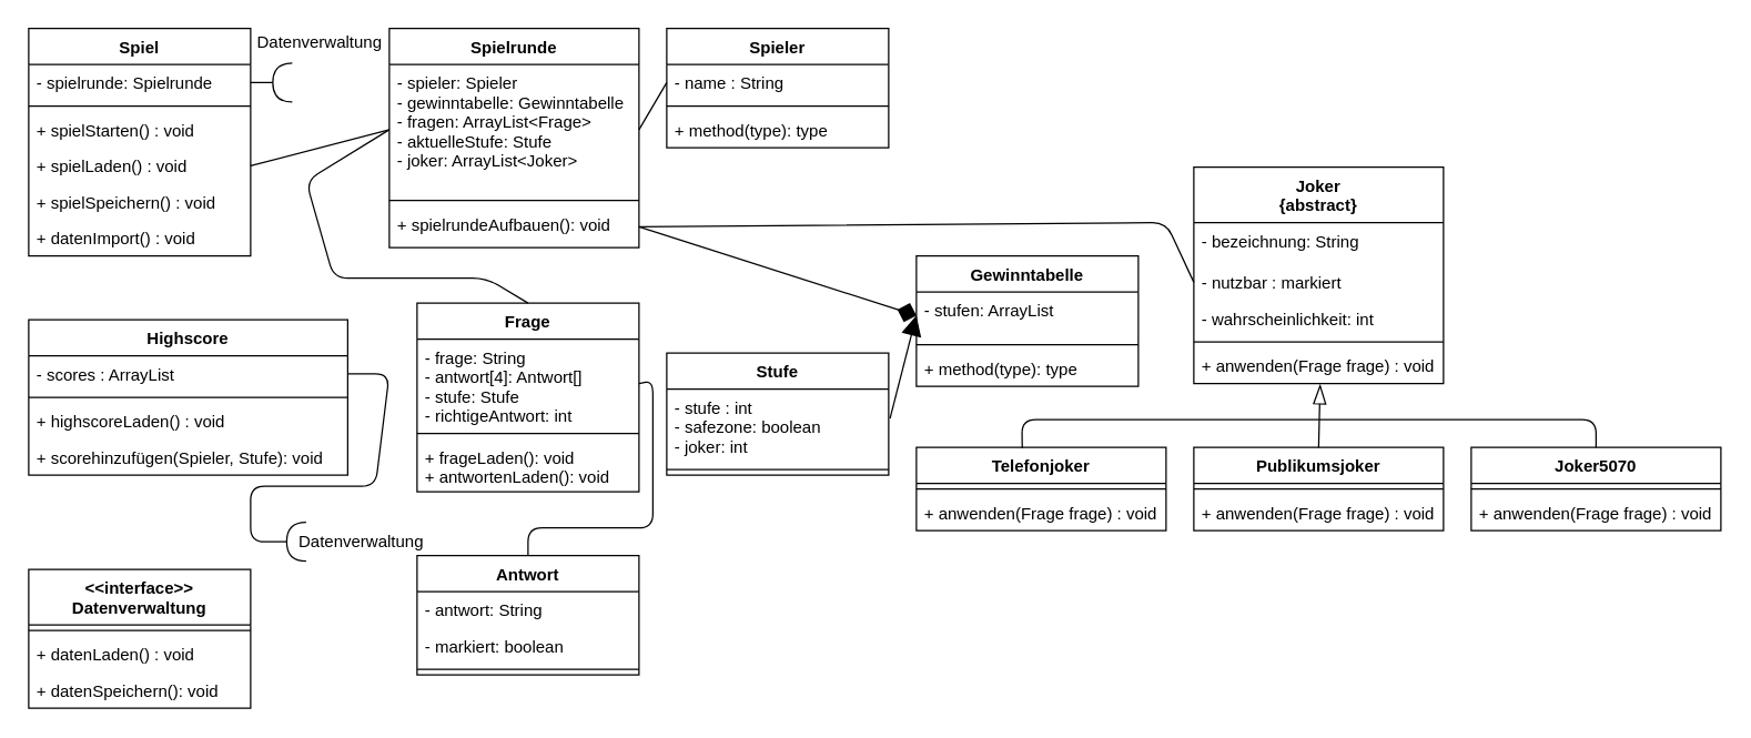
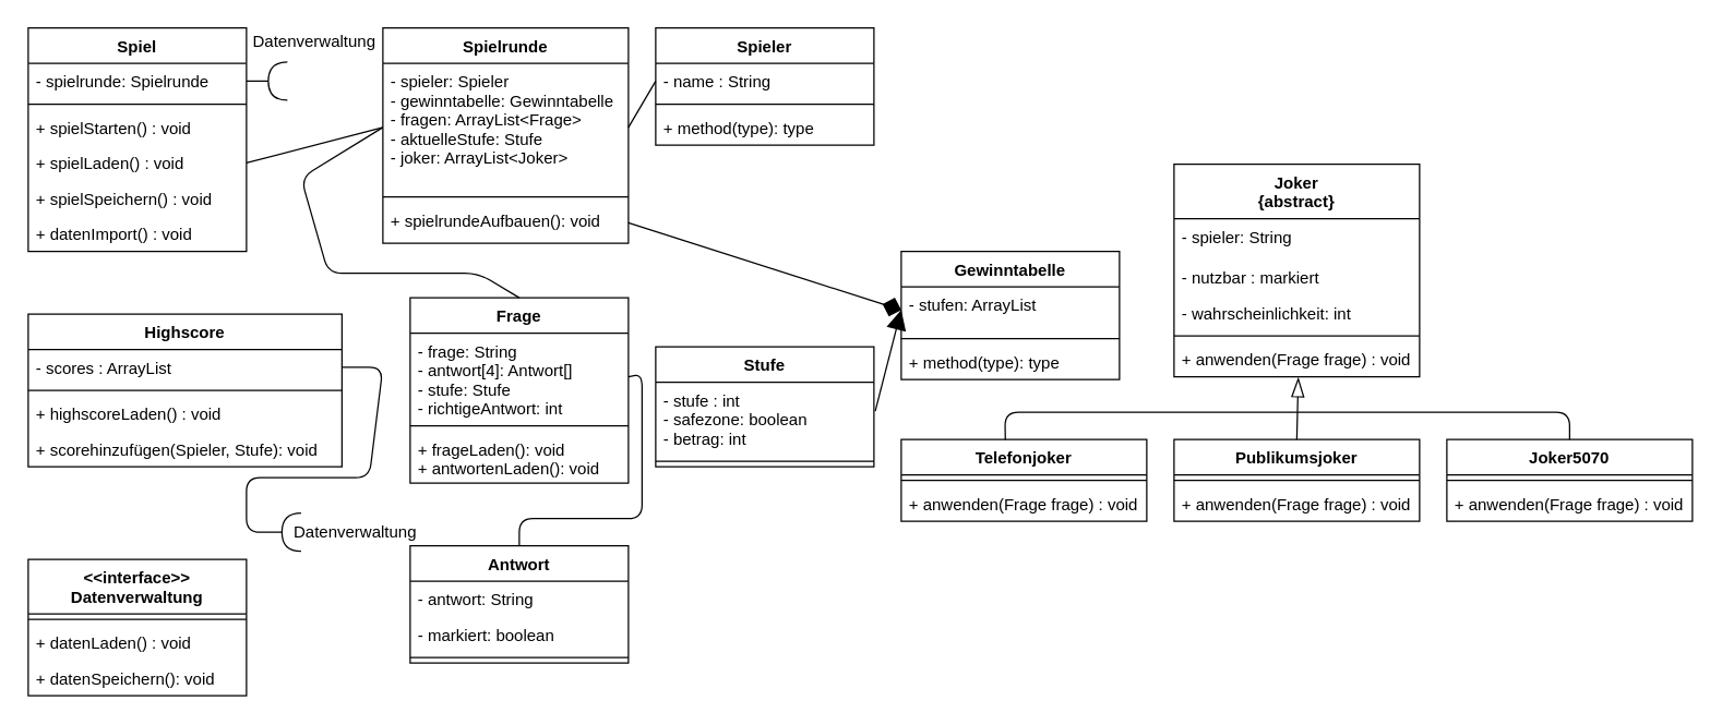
  <mxCell id="0" />
  <mxCell id="1" parent="0" />
  <mxCell id="2" value="Frage" style="swimlane;fontStyle=1;align=center;verticalAlign=top;childLayout=stackLayout;horizontal=1;startSize=26;horizontalStack=0;resizeParent=1;resizeParentMax=0;resizeLast=0;collapsible=1;marginBottom=0;" vertex="1" parent="1"><mxGeometry x="300" y="218" width="160" height="136" as="geometry" /></mxCell>
  <mxCell id="3" value="- frage: String&#10;- antwort[4]: Antwort[]&#10;- stufe: Stufe&#10;- richtigeAntwort: int&#10;" style="text;strokeColor=none;fillColor=none;align=left;verticalAlign=top;spacingLeft=4;spacingRight=4;overflow=hidden;rotatable=0;points=[[0,0.5],[1,0.5]];portConstraint=eastwest;" vertex="1" parent="2"><mxGeometry y="26" width="160" height="64" as="geometry" /></mxCell>
  <mxCell id="4" value="" style="line;strokeWidth=1;fillColor=none;align=left;verticalAlign=middle;spacingTop=-1;spacingLeft=3;spacingRight=3;rotatable=0;labelPosition=right;points=[];portConstraint=eastwest;" vertex="1" parent="2"><mxGeometry y="90" width="160" height="8" as="geometry" /></mxCell>
  <mxCell id="5" value="+ frageLaden(): void&#10;+ antwortenLaden(): void&#10;" style="text;strokeColor=none;fillColor=none;align=left;verticalAlign=top;spacingLeft=4;spacingRight=4;overflow=hidden;rotatable=0;points=[[0,0.5],[1,0.5]];portConstraint=eastwest;" vertex="1" parent="2"><mxGeometry y="98" width="160" height="38" as="geometry" /></mxCell>
  <mxCell id="6" value="Stufe" style="swimlane;fontStyle=1;align=center;verticalAlign=top;childLayout=stackLayout;horizontal=1;startSize=26;horizontalStack=0;resizeParent=1;resizeParentMax=0;resizeLast=0;collapsible=1;marginBottom=0;" vertex="1" parent="1"><mxGeometry x="480" y="254" width="160" height="88" as="geometry" /></mxCell>
- <mxCell id="7" value="- stufe : int&#10;- safezone: boolean&#10;- joker: int" style="text;strokeColor=none;fillColor=none;align=left;verticalAlign=top;spacingLeft=4;spacingRight=4;overflow=hidden;rotatable=0;points=[[0,0.5],[1,0.5]];portConstraint=eastwest;" vertex="1" parent="6"><mxGeometry y="26" width="160" height="54" as="geometry" /></mxCell>
+ <mxCell id="7" value="- stufe : int&#10;- safezone: boolean&#10;- betrag: int" style="text;strokeColor=none;fillColor=none;align=left;verticalAlign=top;spacingLeft=4;spacingRight=4;overflow=hidden;rotatable=0;points=[[0,0.5],[1,0.5]];portConstraint=eastwest;" vertex="1" parent="6"><mxGeometry y="26" width="160" height="54" as="geometry" /></mxCell>
  <mxCell id="8" value="" style="line;strokeWidth=1;fillColor=none;align=left;verticalAlign=middle;spacingTop=-1;spacingLeft=3;spacingRight=3;rotatable=0;labelPosition=right;points=[];portConstraint=eastwest;" vertex="1" parent="6"><mxGeometry y="80" width="160" height="8" as="geometry" /></mxCell>
  <mxCell id="9" value="Gewinntabelle" style="swimlane;fontStyle=1;align=center;verticalAlign=top;childLayout=stackLayout;horizontal=1;startSize=26;horizontalStack=0;resizeParent=1;resizeParentMax=0;resizeLast=0;collapsible=1;marginBottom=0;" vertex="1" parent="1"><mxGeometry x="660" y="184" width="160" height="94" as="geometry" /></mxCell>
  <mxCell id="10" value="- stufen: ArrayList" style="text;strokeColor=none;fillColor=none;align=left;verticalAlign=top;spacingLeft=4;spacingRight=4;overflow=hidden;rotatable=0;points=[[0,0.5],[1,0.5]];portConstraint=eastwest;" vertex="1" parent="9"><mxGeometry y="26" width="160" height="34" as="geometry" /></mxCell>
  <mxCell id="11" value="" style="line;strokeWidth=1;fillColor=none;align=left;verticalAlign=middle;spacingTop=-1;spacingLeft=3;spacingRight=3;rotatable=0;labelPosition=right;points=[];portConstraint=eastwest;" vertex="1" parent="9"><mxGeometry y="60" width="160" height="8" as="geometry" /></mxCell>
  <mxCell id="12" value="+ method(type): type" style="text;strokeColor=none;fillColor=none;align=left;verticalAlign=top;spacingLeft=4;spacingRight=4;overflow=hidden;rotatable=0;points=[[0,0.5],[1,0.5]];portConstraint=eastwest;" vertex="1" parent="9"><mxGeometry y="68" width="160" height="26" as="geometry" /></mxCell>
  <mxCell id="13" value="Spielrunde" style="swimlane;fontStyle=1;align=center;verticalAlign=top;childLayout=stackLayout;horizontal=1;startSize=26;horizontalStack=0;resizeParent=1;resizeParentMax=0;resizeLast=0;collapsible=1;marginBottom=0;" vertex="1" parent="1"><mxGeometry x="280" y="20" width="180" height="158" as="geometry" /></mxCell>
  <mxCell id="14" value="- spieler: Spieler&#10;- gewinntabelle: Gewinntabelle&#10;- fragen: ArrayList&lt;Frage&gt;&#10;- aktuelleStufe: Stufe&#10;- joker: ArrayList&lt;Joker&gt;&#10;" style="text;strokeColor=none;fillColor=none;align=left;verticalAlign=top;spacingLeft=4;spacingRight=4;overflow=hidden;rotatable=0;points=[[0,0.5],[1,0.5]];portConstraint=eastwest;" vertex="1" parent="13"><mxGeometry y="26" width="180" height="94" as="geometry" /></mxCell>
  <mxCell id="15" value="" style="line;strokeWidth=1;fillColor=none;align=left;verticalAlign=middle;spacingTop=-1;spacingLeft=3;spacingRight=3;rotatable=0;labelPosition=right;points=[];portConstraint=eastwest;" vertex="1" parent="13"><mxGeometry y="120" width="180" height="8" as="geometry" /></mxCell>
  <mxCell id="16" value="+ spielrundeAufbauen(): void&#10;" style="text;strokeColor=none;fillColor=none;align=left;verticalAlign=top;spacingLeft=4;spacingRight=4;overflow=hidden;rotatable=0;points=[[0,0.5],[1,0.5]];portConstraint=eastwest;" vertex="1" parent="13"><mxGeometry y="128" width="180" height="30" as="geometry" /></mxCell>
  <mxCell id="17" value="Joker&#10;{abstract}" style="swimlane;fontStyle=1;align=center;verticalAlign=top;childLayout=stackLayout;horizontal=1;startSize=40;horizontalStack=0;resizeParent=1;resizeParentMax=0;resizeLast=0;collapsible=1;marginBottom=0;" vertex="1" parent="1"><mxGeometry x="860" y="120" width="180" height="156" as="geometry"><mxRectangle x="480" y="240" width="90" height="30" as="alternateBounds" /></mxGeometry></mxCell>
- <mxCell id="18" value="- bezeichnung: String" style="text;strokeColor=none;fillColor=none;align=left;verticalAlign=top;spacingLeft=4;spacingRight=4;overflow=hidden;rotatable=0;points=[[0,0.5],[1,0.5]];portConstraint=eastwest;" vertex="1" parent="17"><mxGeometry y="40" width="180" height="30" as="geometry" /></mxCell>
+ <mxCell id="18" value="- spieler: String" style="text;strokeColor=none;fillColor=none;align=left;verticalAlign=top;spacingLeft=4;spacingRight=4;overflow=hidden;rotatable=0;points=[[0,0.5],[1,0.5]];portConstraint=eastwest;" vertex="1" parent="17"><mxGeometry y="40" width="180" height="30" as="geometry" /></mxCell>
  <mxCell id="19" value="- nutzbar : markiert" style="text;strokeColor=none;fillColor=none;align=left;verticalAlign=top;spacingLeft=4;spacingRight=4;overflow=hidden;rotatable=0;points=[[0,0.5],[1,0.5]];portConstraint=eastwest;" vertex="1" parent="17"><mxGeometry y="70" width="180" height="26" as="geometry" /></mxCell>
  <mxCell id="20" value="- wahrscheinlichkeit: int" style="text;strokeColor=none;fillColor=none;align=left;verticalAlign=top;spacingLeft=4;spacingRight=4;overflow=hidden;rotatable=0;points=[[0,0.5],[1,0.5]];portConstraint=eastwest;" vertex="1" parent="17"><mxGeometry y="96" width="180" height="26" as="geometry" /></mxCell>
  <mxCell id="21" value="" style="line;strokeWidth=1;fillColor=none;align=left;verticalAlign=middle;spacingTop=-1;spacingLeft=3;spacingRight=3;rotatable=0;labelPosition=right;points=[];portConstraint=eastwest;" vertex="1" parent="17"><mxGeometry y="122" width="180" height="8" as="geometry" /></mxCell>
  <mxCell id="22" value="+ anwenden(Frage frage) : void" style="text;strokeColor=none;fillColor=none;align=left;verticalAlign=top;spacingLeft=4;spacingRight=4;overflow=hidden;rotatable=0;points=[[0,0.5],[1,0.5]];portConstraint=eastwest;" vertex="1" parent="17"><mxGeometry y="130" width="180" height="26" as="geometry" /></mxCell>
  <mxCell id="23" value="Spieler" style="swimlane;fontStyle=1;align=center;verticalAlign=top;childLayout=stackLayout;horizontal=1;startSize=26;horizontalStack=0;resizeParent=1;resizeParentMax=0;resizeLast=0;collapsible=1;marginBottom=0;" vertex="1" parent="1"><mxGeometry x="480" y="20" width="160" height="86" as="geometry" /></mxCell>
  <mxCell id="24" value="- name : String" style="text;strokeColor=none;fillColor=none;align=left;verticalAlign=top;spacingLeft=4;spacingRight=4;overflow=hidden;rotatable=0;points=[[0,0.5],[1,0.5]];portConstraint=eastwest;" vertex="1" parent="23"><mxGeometry y="26" width="160" height="26" as="geometry" /></mxCell>
  <mxCell id="25" value="" style="line;strokeWidth=1;fillColor=none;align=left;verticalAlign=middle;spacingTop=-1;spacingLeft=3;spacingRight=3;rotatable=0;labelPosition=right;points=[];portConstraint=eastwest;" vertex="1" parent="23"><mxGeometry y="52" width="160" height="8" as="geometry" /></mxCell>
  <mxCell id="26" value="+ method(type): type" style="text;strokeColor=none;fillColor=none;align=left;verticalAlign=top;spacingLeft=4;spacingRight=4;overflow=hidden;rotatable=0;points=[[0,0.5],[1,0.5]];portConstraint=eastwest;" vertex="1" parent="23"><mxGeometry y="60" width="160" height="26" as="geometry" /></mxCell>
  <mxCell id="27" value="Publikumsjoker" style="swimlane;fontStyle=1;align=center;verticalAlign=top;childLayout=stackLayout;horizontal=1;startSize=26;horizontalStack=0;resizeParent=1;resizeParentMax=0;resizeLast=0;collapsible=1;marginBottom=0;" vertex="1" parent="1"><mxGeometry x="860" y="322" width="180" height="60" as="geometry" /></mxCell>
  <mxCell id="28" value="" style="line;strokeWidth=1;fillColor=none;align=left;verticalAlign=middle;spacingTop=-1;spacingLeft=3;spacingRight=3;rotatable=0;labelPosition=right;points=[];portConstraint=eastwest;" vertex="1" parent="27"><mxGeometry y="26" width="180" height="8" as="geometry" /></mxCell>
  <mxCell id="29" value="+ anwenden(Frage frage) : void" style="text;strokeColor=none;fillColor=none;align=left;verticalAlign=top;spacingLeft=4;spacingRight=4;overflow=hidden;rotatable=0;points=[[0,0.5],[1,0.5]];portConstraint=eastwest;" vertex="1" parent="27"><mxGeometry y="34" width="180" height="26" as="geometry" /></mxCell>
  <mxCell id="30" value="Telefonjoker" style="swimlane;fontStyle=1;align=center;verticalAlign=top;childLayout=stackLayout;horizontal=1;startSize=26;horizontalStack=0;resizeParent=1;resizeParentMax=0;resizeLast=0;collapsible=1;marginBottom=0;" vertex="1" parent="1"><mxGeometry x="660" y="322" width="180" height="60" as="geometry" /></mxCell>
  <mxCell id="31" value="" style="line;strokeWidth=1;fillColor=none;align=left;verticalAlign=middle;spacingTop=-1;spacingLeft=3;spacingRight=3;rotatable=0;labelPosition=right;points=[];portConstraint=eastwest;" vertex="1" parent="30"><mxGeometry y="26" width="180" height="8" as="geometry" /></mxCell>
  <mxCell id="32" value="+ anwenden(Frage frage) : void" style="text;strokeColor=none;fillColor=none;align=left;verticalAlign=top;spacingLeft=4;spacingRight=4;overflow=hidden;rotatable=0;points=[[0,0.5],[1,0.5]];portConstraint=eastwest;" vertex="1" parent="30"><mxGeometry y="34" width="180" height="26" as="geometry" /></mxCell>
  <mxCell id="33" value="Joker5070" style="swimlane;fontStyle=1;align=center;verticalAlign=top;childLayout=stackLayout;horizontal=1;startSize=26;horizontalStack=0;resizeParent=1;resizeParentMax=0;resizeLast=0;collapsible=1;marginBottom=0;" vertex="1" parent="1"><mxGeometry x="1060" y="322" width="180" height="60" as="geometry" /></mxCell>
  <mxCell id="34" value="" style="line;strokeWidth=1;fillColor=none;align=left;verticalAlign=middle;spacingTop=-1;spacingLeft=3;spacingRight=3;rotatable=0;labelPosition=right;points=[];portConstraint=eastwest;" vertex="1" parent="33"><mxGeometry y="26" width="180" height="8" as="geometry" /></mxCell>
  <mxCell id="35" value="+ anwenden(Frage frage) : void" style="text;strokeColor=none;fillColor=none;align=left;verticalAlign=top;spacingLeft=4;spacingRight=4;overflow=hidden;rotatable=0;points=[[0,0.5],[1,0.5]];portConstraint=eastwest;" vertex="1" parent="33"><mxGeometry y="34" width="180" height="26" as="geometry" /></mxCell>
  <mxCell id="36" value="Antwort" style="swimlane;fontStyle=1;align=center;verticalAlign=top;childLayout=stackLayout;horizontal=1;startSize=26;horizontalStack=0;resizeParent=1;resizeParentMax=0;resizeLast=0;collapsible=1;marginBottom=0;" vertex="1" parent="1"><mxGeometry x="300" y="400" width="160" height="86" as="geometry" /></mxCell>
  <mxCell id="37" value="- antwort: String" style="text;strokeColor=none;fillColor=none;align=left;verticalAlign=top;spacingLeft=4;spacingRight=4;overflow=hidden;rotatable=0;points=[[0,0.5],[1,0.5]];portConstraint=eastwest;" vertex="1" parent="36"><mxGeometry y="26" width="160" height="26" as="geometry" /></mxCell>
  <mxCell id="38" value="- markiert: boolean" style="text;strokeColor=none;fillColor=none;align=left;verticalAlign=top;spacingLeft=4;spacingRight=4;overflow=hidden;rotatable=0;points=[[0,0.5],[1,0.5]];portConstraint=eastwest;" vertex="1" parent="36"><mxGeometry y="52" width="160" height="26" as="geometry" /></mxCell>
  <mxCell id="39" value="" style="line;strokeWidth=1;fillColor=none;align=left;verticalAlign=middle;spacingTop=-1;spacingLeft=3;spacingRight=3;rotatable=0;labelPosition=right;points=[];portConstraint=eastwest;" vertex="1" parent="36"><mxGeometry y="78" width="160" height="8" as="geometry" /></mxCell>
  <mxCell id="40" value="&lt;&lt;interface&gt;&gt;&#10;Datenverwaltung" style="swimlane;fontStyle=1;align=center;verticalAlign=top;childLayout=stackLayout;horizontal=1;startSize=40;horizontalStack=0;resizeParent=1;resizeParentMax=0;resizeLast=0;collapsible=1;marginBottom=0;" vertex="1" parent="1"><mxGeometry x="20" y="410" width="160" height="100" as="geometry" /></mxCell>
  <mxCell id="41" value="" style="line;strokeWidth=1;fillColor=none;align=left;verticalAlign=middle;spacingTop=-1;spacingLeft=3;spacingRight=3;rotatable=0;labelPosition=right;points=[];portConstraint=eastwest;" vertex="1" parent="40"><mxGeometry y="40" width="160" height="8" as="geometry" /></mxCell>
  <mxCell id="42" value="+ datenLaden() : void" style="text;strokeColor=none;fillColor=none;align=left;verticalAlign=top;spacingLeft=4;spacingRight=4;overflow=hidden;rotatable=0;points=[[0,0.5],[1,0.5]];portConstraint=eastwest;" vertex="1" parent="40"><mxGeometry y="48" width="160" height="26" as="geometry" /></mxCell>
  <mxCell id="43" value="+ datenSpeichern(): void" style="text;strokeColor=none;fillColor=none;align=left;verticalAlign=top;spacingLeft=4;spacingRight=4;overflow=hidden;rotatable=0;points=[[0,0.5],[1,0.5]];portConstraint=eastwest;" vertex="1" parent="40"><mxGeometry y="74" width="160" height="26" as="geometry" /></mxCell>
  <mxCell id="44" value="Highscore" style="swimlane;fontStyle=1;align=center;verticalAlign=top;childLayout=stackLayout;horizontal=1;startSize=26;horizontalStack=0;resizeParent=1;resizeParentMax=0;resizeLast=0;collapsible=1;marginBottom=0;" vertex="1" parent="1"><mxGeometry x="20" y="230" width="230" height="112" as="geometry" /></mxCell>
  <mxCell id="45" value="- scores : ArrayList" style="text;strokeColor=none;fillColor=none;align=left;verticalAlign=top;spacingLeft=4;spacingRight=4;overflow=hidden;rotatable=0;points=[[0,0.5],[1,0.5]];portConstraint=eastwest;" vertex="1" parent="44"><mxGeometry y="26" width="230" height="26" as="geometry" /></mxCell>
  <mxCell id="46" value="" style="line;strokeWidth=1;fillColor=none;align=left;verticalAlign=middle;spacingTop=-1;spacingLeft=3;spacingRight=3;rotatable=0;labelPosition=right;points=[];portConstraint=eastwest;" vertex="1" parent="44"><mxGeometry y="52" width="230" height="8" as="geometry" /></mxCell>
  <mxCell id="47" value="+ highscoreLaden() : void" style="text;strokeColor=none;fillColor=none;align=left;verticalAlign=top;spacingLeft=4;spacingRight=4;overflow=hidden;rotatable=0;points=[[0,0.5],[1,0.5]];portConstraint=eastwest;" vertex="1" parent="44"><mxGeometry y="60" width="230" height="26" as="geometry" /></mxCell>
  <mxCell id="48" value="+ scorehinzufügen(Spieler, Stufe): void" style="text;strokeColor=none;fillColor=none;align=left;verticalAlign=top;spacingLeft=4;spacingRight=4;overflow=hidden;rotatable=0;points=[[0,0.5],[1,0.5]];portConstraint=eastwest;" vertex="1" parent="44"><mxGeometry y="86" width="230" height="26" as="geometry" /></mxCell>
  <mxCell id="49" value="" style="endArrow=blockThin;html=1;exitX=0.5;exitY=0;exitDx=0;exitDy=0;entryX=0.506;entryY=1.019;entryDx=0;entryDy=0;entryPerimeter=0;endFill=0;endSize=12;" edge="1" parent="1" source="27" target="22"><mxGeometry width="50" height="50" relative="1" as="geometry"><mxPoint x="1020" y="212" as="sourcePoint" /><mxPoint x="1070" y="162" as="targetPoint" /></mxGeometry></mxCell>
  <mxCell id="50" value="" style="endArrow=none;html=1;endSize=12;exitX=0.424;exitY=0.008;exitDx=0;exitDy=0;exitPerimeter=0;" edge="1" parent="1" source="30"><mxGeometry width="50" height="50" relative="1" as="geometry"><mxPoint x="1020" y="212" as="sourcePoint" /><mxPoint x="950" y="302" as="targetPoint" /><Array as="points"><mxPoint x="736" y="302" /></Array></mxGeometry></mxCell>
  <mxCell id="51" value="" style="endArrow=none;html=1;endSize=12;exitX=0.5;exitY=0;exitDx=0;exitDy=0;" edge="1" parent="1" source="33"><mxGeometry width="50" height="50" relative="1" as="geometry"><mxPoint x="1020" y="212" as="sourcePoint" /><mxPoint x="950" y="302" as="targetPoint" /><Array as="points"><mxPoint x="1150" y="302" /></Array></mxGeometry></mxCell>
  <mxCell id="52" value="Spiel" style="swimlane;fontStyle=1;align=center;verticalAlign=top;childLayout=stackLayout;horizontal=1;startSize=26;horizontalStack=0;resizeParent=1;resizeParentMax=0;resizeLast=0;collapsible=1;marginBottom=0;" vertex="1" parent="1"><mxGeometry x="20" y="20" width="160" height="164" as="geometry" /></mxCell>
  <mxCell id="53" value="- spielrunde: Spielrunde" style="text;strokeColor=none;fillColor=none;align=left;verticalAlign=top;spacingLeft=4;spacingRight=4;overflow=hidden;rotatable=0;points=[[0,0.5],[1,0.5]];portConstraint=eastwest;" vertex="1" parent="52"><mxGeometry y="26" width="160" height="26" as="geometry" /></mxCell>
  <mxCell id="54" value="" style="line;strokeWidth=1;fillColor=none;align=left;verticalAlign=middle;spacingTop=-1;spacingLeft=3;spacingRight=3;rotatable=0;labelPosition=right;points=[];portConstraint=eastwest;" vertex="1" parent="52"><mxGeometry y="52" width="160" height="8" as="geometry" /></mxCell>
  <mxCell id="55" value="+ spielStarten() : void" style="text;strokeColor=none;fillColor=none;align=left;verticalAlign=top;spacingLeft=4;spacingRight=4;overflow=hidden;rotatable=0;points=[[0,0.5],[1,0.5]];portConstraint=eastwest;" vertex="1" parent="52"><mxGeometry y="60" width="160" height="26" as="geometry" /></mxCell>
  <mxCell id="56" value="+ spielLaden() : void" style="text;strokeColor=none;fillColor=none;align=left;verticalAlign=top;spacingLeft=4;spacingRight=4;overflow=hidden;rotatable=0;points=[[0,0.5],[1,0.5]];portConstraint=eastwest;" vertex="1" parent="52"><mxGeometry y="86" width="160" height="26" as="geometry" /></mxCell>
  <mxCell id="57" value="+ spielSpeichern() : void" style="text;strokeColor=none;fillColor=none;align=left;verticalAlign=top;spacingLeft=4;spacingRight=4;overflow=hidden;rotatable=0;points=[[0,0.5],[1,0.5]];portConstraint=eastwest;" vertex="1" parent="52"><mxGeometry y="112" width="160" height="26" as="geometry" /></mxCell>
  <mxCell id="58" value="+ datenImport() : void" style="text;strokeColor=none;fillColor=none;align=left;verticalAlign=top;spacingLeft=4;spacingRight=4;overflow=hidden;rotatable=0;points=[[0,0.5],[1,0.5]];portConstraint=eastwest;" vertex="1" parent="52"><mxGeometry y="138" width="160" height="26" as="geometry" /></mxCell>
  <mxCell id="59" value="" style="endArrow=none;html=1;endSize=12;exitX=1;exitY=0.5;exitDx=0;exitDy=0;entryX=0;entryY=0.5;entryDx=0;entryDy=0;" edge="1" parent="1" source="56" target="14"><mxGeometry width="50" height="50" relative="1" as="geometry"><mxPoint x="410" y="230" as="sourcePoint" /><mxPoint x="460" y="180" as="targetPoint" /></mxGeometry></mxCell>
  <mxCell id="60" value="" style="endArrow=none;html=1;endSize=12;exitX=1;exitY=0.5;exitDx=0;exitDy=0;entryX=0;entryY=0.5;entryDx=0;entryDy=0;" edge="1" parent="1" source="14" target="24"><mxGeometry width="50" height="50" relative="1" as="geometry"><mxPoint x="410" y="230" as="sourcePoint" /><mxPoint x="460" y="180" as="targetPoint" /></mxGeometry></mxCell>
  <mxCell id="61" value="" style="endArrow=none;html=1;endSize=12;exitX=0;exitY=0.5;exitDx=0;exitDy=0;entryX=0.5;entryY=0;entryDx=0;entryDy=0;" edge="1" parent="1" source="14" target="2"><mxGeometry width="50" height="50" relative="1" as="geometry"><mxPoint x="410" y="480" as="sourcePoint" /><mxPoint x="460" y="430" as="targetPoint" /><Array as="points"><mxPoint x="220" y="130" /><mxPoint x="240" y="200" /><mxPoint x="350" y="200" /></Array></mxGeometry></mxCell>
  <mxCell id="62" value="" style="endArrow=diamond;html=1;endSize=12;exitX=1;exitY=0.5;exitDx=0;exitDy=0;entryX=0;entryY=0.5;entryDx=0;entryDy=0;" edge="1" parent="1" source="16" target="10"><mxGeometry width="50" height="50" relative="1" as="geometry"><mxPoint x="410" y="480" as="sourcePoint" /><mxPoint x="460" y="430" as="targetPoint" /></mxGeometry></mxCell>
- <mxCell id="63" value="" style="endArrow=none;html=1;endSize=12;entryX=1;entryY=0.5;entryDx=0;entryDy=0;exitX=0;exitY=0.5;exitDx=0;exitDy=0;" edge="1" parent="1" source="19" target="16"><mxGeometry width="50" height="50" relative="1" as="geometry"><mxPoint x="410" y="480" as="sourcePoint" /><mxPoint x="460" y="430" as="targetPoint" /><Array as="points"><mxPoint x="840" y="160" /></Array></mxGeometry></mxCell>
  <mxCell id="64" value="" style="endArrow=none;html=1;endSize=12;exitX=1;exitY=0.5;exitDx=0;exitDy=0;entryX=0.5;entryY=0;entryDx=0;entryDy=0;" edge="1" parent="1" source="3" target="36"><mxGeometry width="50" height="50" relative="1" as="geometry"><mxPoint x="720" y="430" as="sourcePoint" /><mxPoint x="770" y="380" as="targetPoint" /><Array as="points"><mxPoint x="470" y="274" /><mxPoint x="470" y="380" /><mxPoint x="380" y="380" /></Array></mxGeometry></mxCell>
  <mxCell id="65" value="" style="endArrow=block;html=1;endSize=12;exitX=1.006;exitY=0.392;exitDx=0;exitDy=0;exitPerimeter=0;entryX=0;entryY=0.5;entryDx=0;entryDy=0;" edge="1" parent="1" source="7" target="10"><mxGeometry width="50" height="50" relative="1" as="geometry"><mxPoint x="380" y="510" as="sourcePoint" /><mxPoint x="430" y="460" as="targetPoint" /></mxGeometry></mxCell>
  <mxCell id="66" value="" style="endArrow=halfCircle;html=1;endSize=12;exitX=1;exitY=0.5;exitDx=0;exitDy=0;endFill=0;" edge="1" parent="1" source="45"><mxGeometry width="50" height="50" relative="1" as="geometry"><mxPoint x="510" y="320" as="sourcePoint" /><mxPoint x="220" y="390" as="targetPoint" /><Array as="points"><mxPoint x="280" y="269" /><mxPoint x="270" y="350" /><mxPoint x="180" y="350" /><mxPoint x="180" y="390" /></Array></mxGeometry></mxCell>
  <mxCell id="67" value="" style="endArrow=halfCircle;html=1;endSize=12;exitX=1;exitY=0.5;exitDx=0;exitDy=0;endFill=0;" edge="1" parent="1" source="53"><mxGeometry width="50" height="50" relative="1" as="geometry"><mxPoint x="510" y="320" as="sourcePoint" /><mxPoint x="210" y="59" as="targetPoint" /></mxGeometry></mxCell>
  <mxCell id="68" value="Datenverwaltung" style="text;html=1;strokeColor=none;fillColor=none;align=center;verticalAlign=middle;whiteSpace=wrap;rounded=0;" vertex="1" parent="1"><mxGeometry x="240" y="380" width="40" height="20" as="geometry" /></mxCell>
  <mxCell id="69" value="Datenverwaltung" style="text;html=1;strokeColor=none;fillColor=none;align=center;verticalAlign=middle;whiteSpace=wrap;rounded=0;" vertex="1" parent="1"><mxGeometry x="210" y="20" width="40" height="20" as="geometry" /></mxCell>
